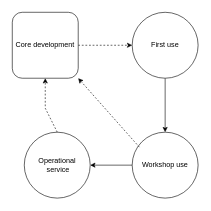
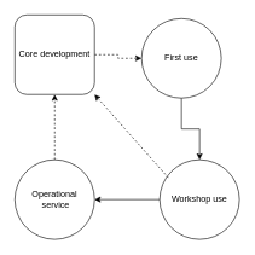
  <mxCell id="0" />
  <mxCell id="1" parent="0" />
  <mxCell id="2" value="" style="edgeStyle=orthogonalEdgeStyle;rounded=0;orthogonalLoop=1;jettySize=auto;html=1;dashed=1;" edge="1" parent="1" source="3" target="5"><mxGeometry relative="1" as="geometry" /></mxCell>
  <mxCell id="3" value="Core development" style="whiteSpace=wrap;html=1;aspect=fixed;rounded=1;" vertex="1" parent="1"><mxGeometry x="20" y="20" width="110" height="110" as="geometry" /></mxCell>
  <mxCell id="4" value="" style="edgeStyle=orthogonalEdgeStyle;rounded=0;orthogonalLoop=1;jettySize=auto;html=1;" edge="1" parent="1" source="5" target="7"><mxGeometry relative="1" as="geometry" /></mxCell>
- <mxCell id="5" value="First use" style="ellipse;whiteSpace=wrap;html=1;aspect=fixed;" vertex="1" parent="1"><mxGeometry x="220" y="20" width="110" height="110" as="geometry" /></mxCell>
+ <mxCell id="5" value="First use" style="ellipse;whiteSpace=wrap;html=1;aspect=fixed;" vertex="1" parent="1"><mxGeometry x="195" y="25" width="110" height="110" as="geometry" /></mxCell>
  <mxCell id="6" value="" style="edgeStyle=orthogonalEdgeStyle;rounded=0;orthogonalLoop=1;jettySize=auto;html=1;" edge="1" parent="1" source="7" target="8"><mxGeometry relative="1" as="geometry" /></mxCell>
  <mxCell id="7" value="Workshop use" style="ellipse;whiteSpace=wrap;html=1;aspect=fixed;" vertex="1" parent="1"><mxGeometry x="220" y="220" width="110" height="110" as="geometry" /></mxCell>
- <mxCell id="8" value="Operational&lt;br&gt;&amp;nbsp;service" style="ellipse;whiteSpace=wrap;html=1;aspect=fixed;" vertex="1" parent="1"><mxGeometry x="40" y="220" width="110" height="110" as="geometry" /></mxCell>
+ <mxCell id="8" value="Operational&lt;br&gt;&amp;nbsp;service" style="ellipse;whiteSpace=wrap;html=1;aspect=fixed;" vertex="1" parent="1"><mxGeometry x="20" y="220" width="110" height="110" as="geometry" /></mxCell>
  <mxCell id="9" value="" style="endArrow=classic;html=1;rounded=0;exitX=0.109;exitY=0.227;exitDx=0;exitDy=0;exitPerimeter=0;entryX=1;entryY=1;entryDx=0;entryDy=0;strokeColor=#000000;dashed=1;" edge="1" parent="1" source="7" target="3"><mxGeometry width="50" height="50" relative="1" as="geometry"><mxPoint x="510" y="500" as="sourcePoint" /><mxPoint x="560" y="450" as="targetPoint" /></mxGeometry></mxCell>
  <mxCell id="10" value="" style="endArrow=classic;html=1;rounded=0;exitX=0.5;exitY=0;exitDx=0;exitDy=0;entryX=0.5;entryY=1;entryDx=0;entryDy=0;dashed=1;" edge="1" parent="1" source="8" target="3"><mxGeometry width="50" height="50" relative="1" as="geometry"><mxPoint x="242" y="255" as="sourcePoint" /><mxPoint x="124" y="124" as="targetPoint" /><Array as="points"><mxPoint x="75" y="180" /></Array></mxGeometry></mxCell>
